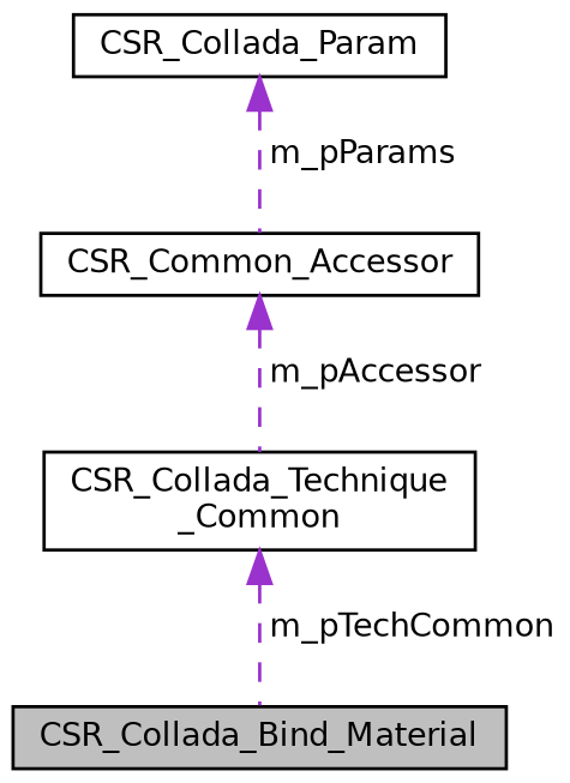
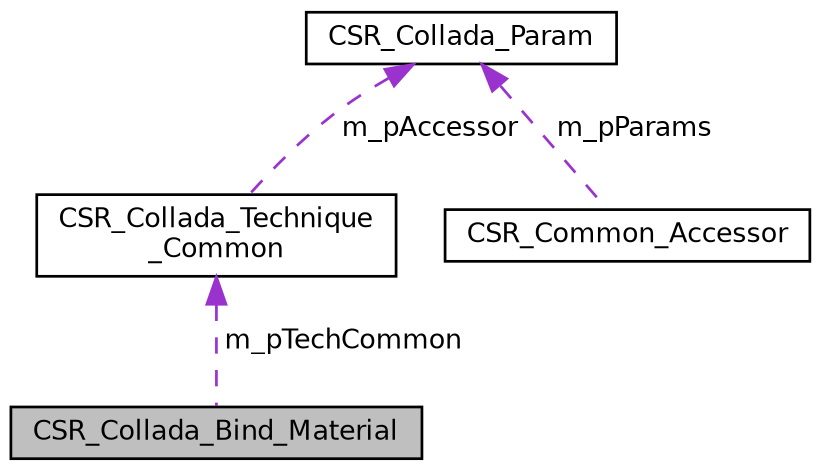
  digraph {
    node [color=black fillcolor=white fontname=Helvetica fontsize=10 shape=record style=filled]
    edge [color=darkorchid3 dir=back fontname=Helvetica fontsize=10 labelfontname=Helvetica labelfontsize=10 style=dashed]
    n1 [fillcolor=grey75 fontcolor=black height=0.2 label=CSR_Collada_Bind_Material width=0.4]
    n2 [height=0.2 label="CSR_Collada_Technique\l_Common" width=0.4]
    n3 [height=0.2 label=CSR_Common_Accessor width=0.4]
    n4 [height=0.2 label=CSR_Collada_Param width=0.4]
    n2 -> n1 [label=" m_pTechCommon"]
-   n3 -> n2 [label=" m_pAccessor"]
+   n4 -> n2 [label=" m_pAccessor"]
    n4 -> n3 [label=" m_pParams"]
  }
